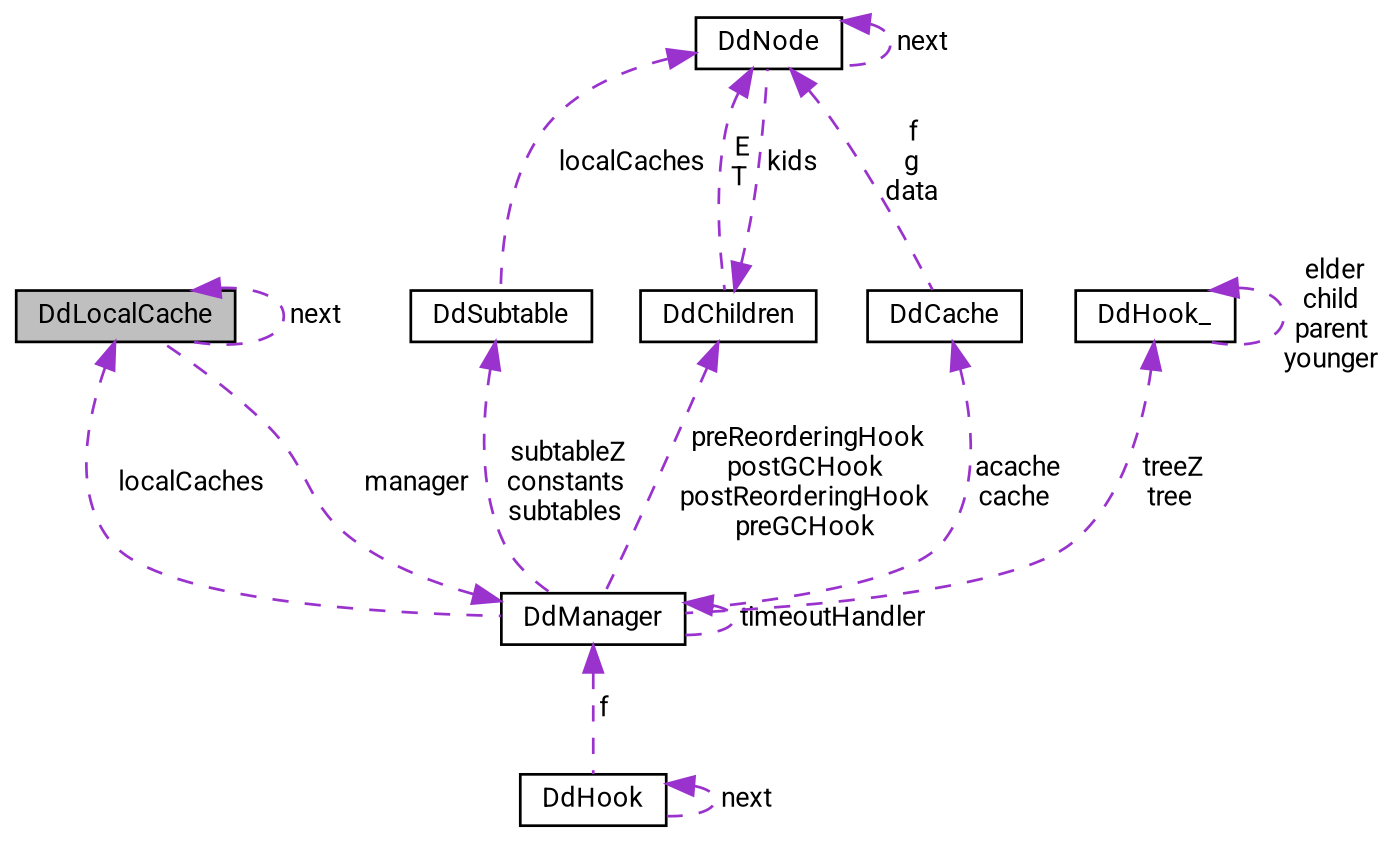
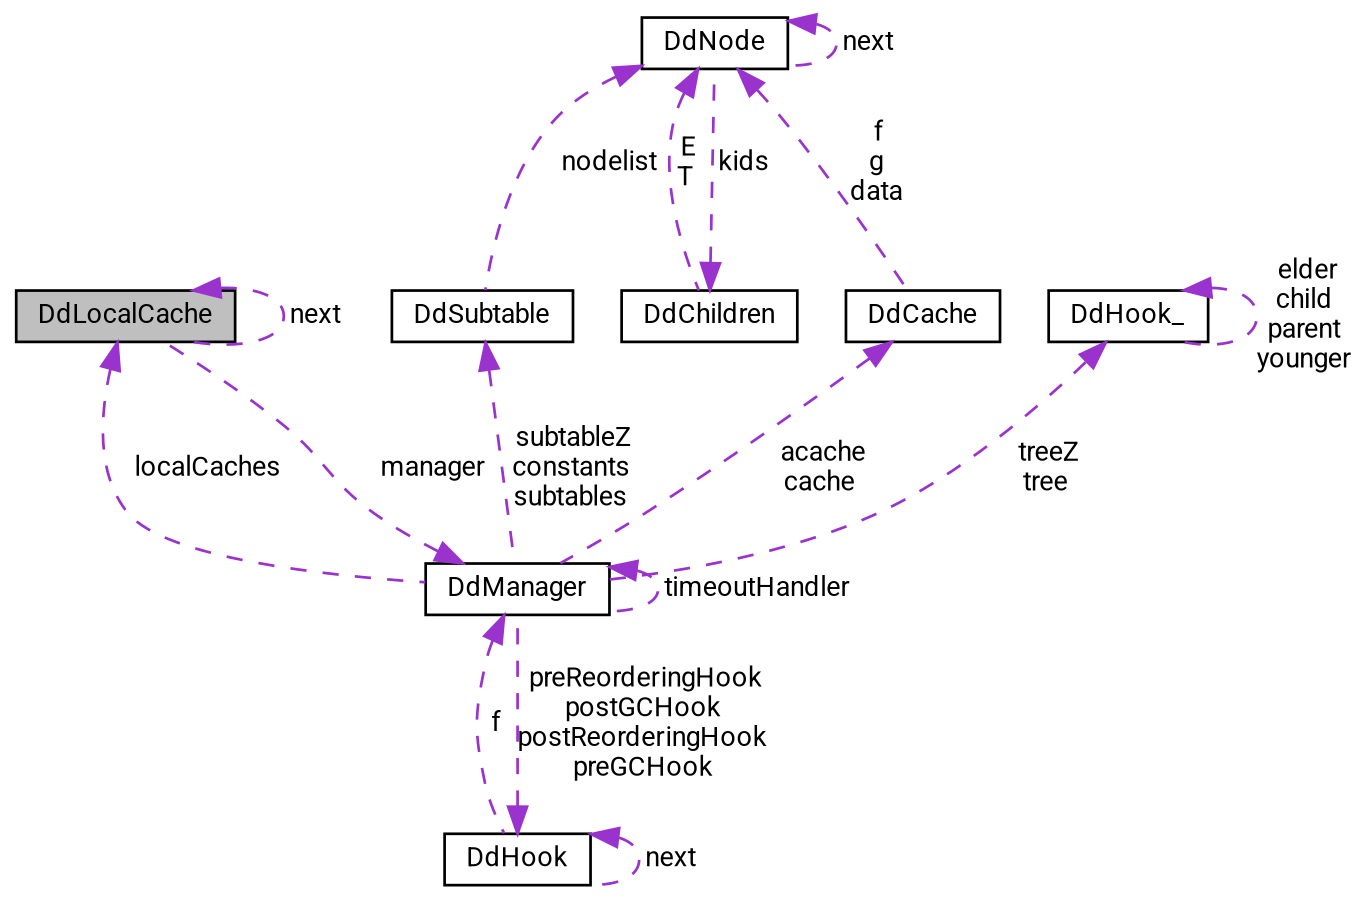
  digraph {
    fontname=Roboto
    node [color=black fillcolor=white fontname=Roboto fontsize=10 shape=record style=filled]
    edge [color=darkorchid3 dir=back fontname=Roboto fontsize=10 labelfontname=Helvetica labelfontsize=10 style=dashed]
    n1 [fillcolor=grey75 fontcolor=black height=0.2 label=DdLocalCache width=0.4]
    n2 [height=0.2 label=DdManager width=0.4]
    n3 [height=0.2 label=DdHook width=0.4]
    n4 [height=0.2 label=DdSubtable width=0.4]
    n5 [height=0.2 label=DdNode width=0.4]
    n6 [height=0.2 label=DdChildren width=0.4]
    n7 [height=0.2 label=DdCache width=0.4]
    n8 [height=0.2 label=DdHook_ width=0.4]
    n1 -> n1 [label=" next"]
    n1 -> n2 [label=" localCaches"]
    n2 -> n1 [label=" manager"]
    n2 -> n2 [label=" timeoutHandler"]
    n2 -> n3 [label=" f"]
-   n6 -> n2 [label=" preReorderingHook\npostGCHook\npostReorderingHook\npreGCHook"]
+   n3 -> n2 [label=" preReorderingHook\npostGCHook\npostReorderingHook\npreGCHook"]
    n3 -> n3 [label=" next"]
    n4 -> n2 [label=" subtableZ\nconstants\nsubtables"]
-   n5 -> n4 [label=" localCaches"]
+   n5 -> n4 [label=" nodelist"]
    n5 -> n5 [label=" next"]
    n5 -> n6 [label=" E\nT"]
    n5 -> n7 [label=" f\ng\ndata"]
    n6 -> n5 [label=" kids"]
    n7 -> n2 [label=" acache\ncache"]
    n8 -> n2 [label=" treeZ\ntree"]
    n8 -> n8 [label=" elder\nchild\nparent\nyounger"]
  }
